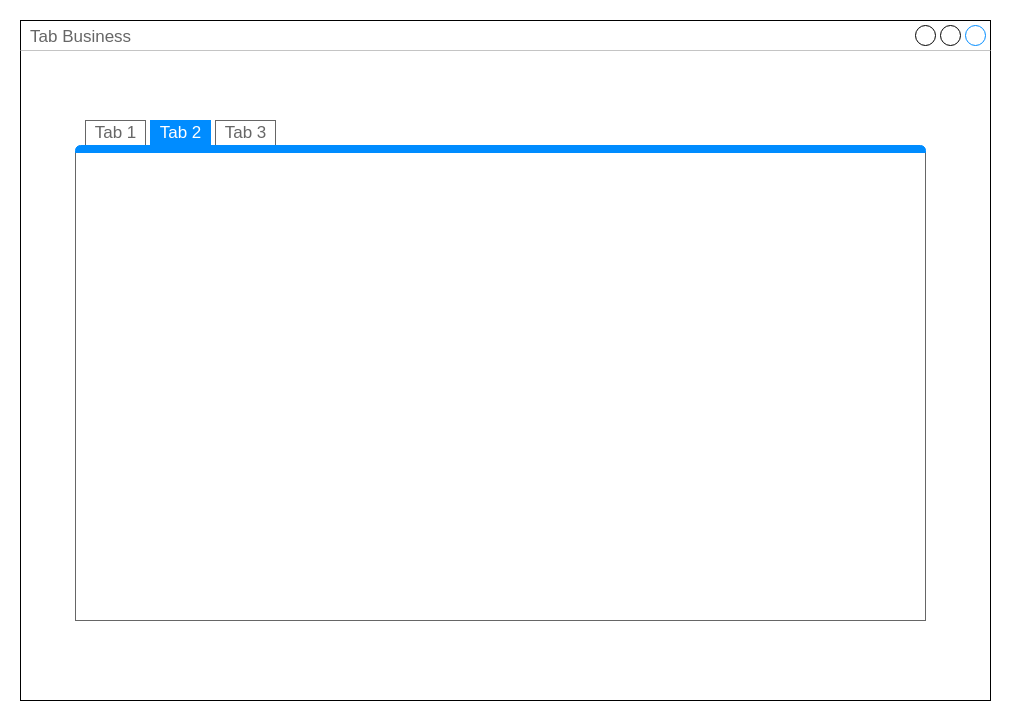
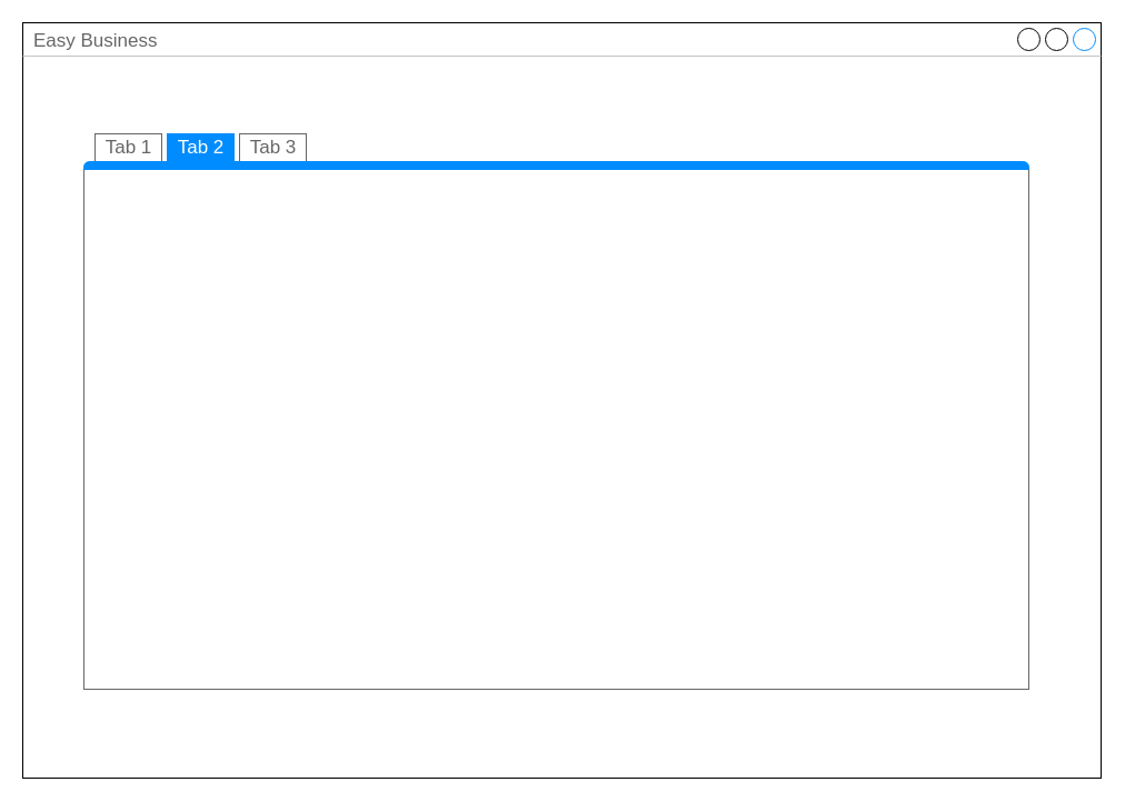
  <mxCell id="0" />
  <mxCell id="1" parent="0" />
- <mxCell id="2" value="Tab Business" style="strokeWidth=1;shadow=0;dashed=0;align=center;html=1;shape=mxgraph.mockup.containers.window;align=left;verticalAlign=top;spacingLeft=8;strokeColor2=#008cff;strokeColor3=#c4c4c4;fontColor=#666666;mainText=;fontSize=17;labelBackgroundColor=none;" vertex="1" parent="1"><mxGeometry x="20" y="20" width="970" height="680" as="geometry" /></mxCell>
+ <mxCell id="2" value="Easy Business" style="strokeWidth=1;shadow=0;dashed=0;align=center;html=1;shape=mxgraph.mockup.containers.window;align=left;verticalAlign=top;spacingLeft=8;strokeColor2=#008cff;strokeColor3=#c4c4c4;fontColor=#666666;mainText=;fontSize=17;labelBackgroundColor=none;" vertex="1" parent="1"><mxGeometry x="20" y="20" width="970" height="680" as="geometry" /></mxCell>
  <mxCell id="3" value="" style="strokeWidth=1;shadow=0;dashed=0;align=center;html=1;shape=mxgraph.mockup.containers.marginRect2;rectMarginTop=32;strokeColor=#666666;gradientColor=none;" vertex="1" parent="1"><mxGeometry x="75" y="120" width="850" height="500" as="geometry" /></mxCell>
  <mxCell id="4" value="Tab 1" style="strokeColor=inherit;fillColor=inherit;gradientColor=inherit;strokeWidth=1;shadow=0;dashed=0;align=center;html=1;shape=mxgraph.mockup.containers.rrect;rSize=0;fontSize=17;fontColor=#666666;gradientColor=none;" vertex="1" parent="3"><mxGeometry width="60" height="25" relative="1" as="geometry"><mxPoint x="10" as="offset" /></mxGeometry></mxCell>
  <mxCell id="5" value="Tab 2" style="strokeWidth=1;shadow=0;dashed=0;align=center;html=1;shape=mxgraph.mockup.containers.rrect;rSize=0;fontSize=17;fontColor=#ffffff;strokeColor=#008cff;fillColor=#008cff;" vertex="1" parent="3"><mxGeometry width="60" height="25" relative="1" as="geometry"><mxPoint x="75" as="offset" /></mxGeometry></mxCell>
  <mxCell id="6" value="Tab 3" style="strokeColor=inherit;fillColor=inherit;gradientColor=inherit;strokeWidth=1;shadow=0;dashed=0;align=center;html=1;shape=mxgraph.mockup.containers.rrect;rSize=0;fontSize=17;fontColor=#666666;gradientColor=none;" vertex="1" parent="3"><mxGeometry width="60" height="25" relative="1" as="geometry"><mxPoint x="140" as="offset" /></mxGeometry></mxCell>
  <mxCell id="7" value="" style="strokeWidth=1;shadow=0;dashed=0;align=center;html=1;shape=mxgraph.mockup.containers.topButton;rSize=5;strokeColor=#008cff;fillColor=#008cff;gradientColor=none;resizeWidth=1;movable=0;deletable=1;" vertex="1" parent="3"><mxGeometry width="850" height="7" relative="1" as="geometry"><mxPoint y="25" as="offset" /></mxGeometry></mxCell>
